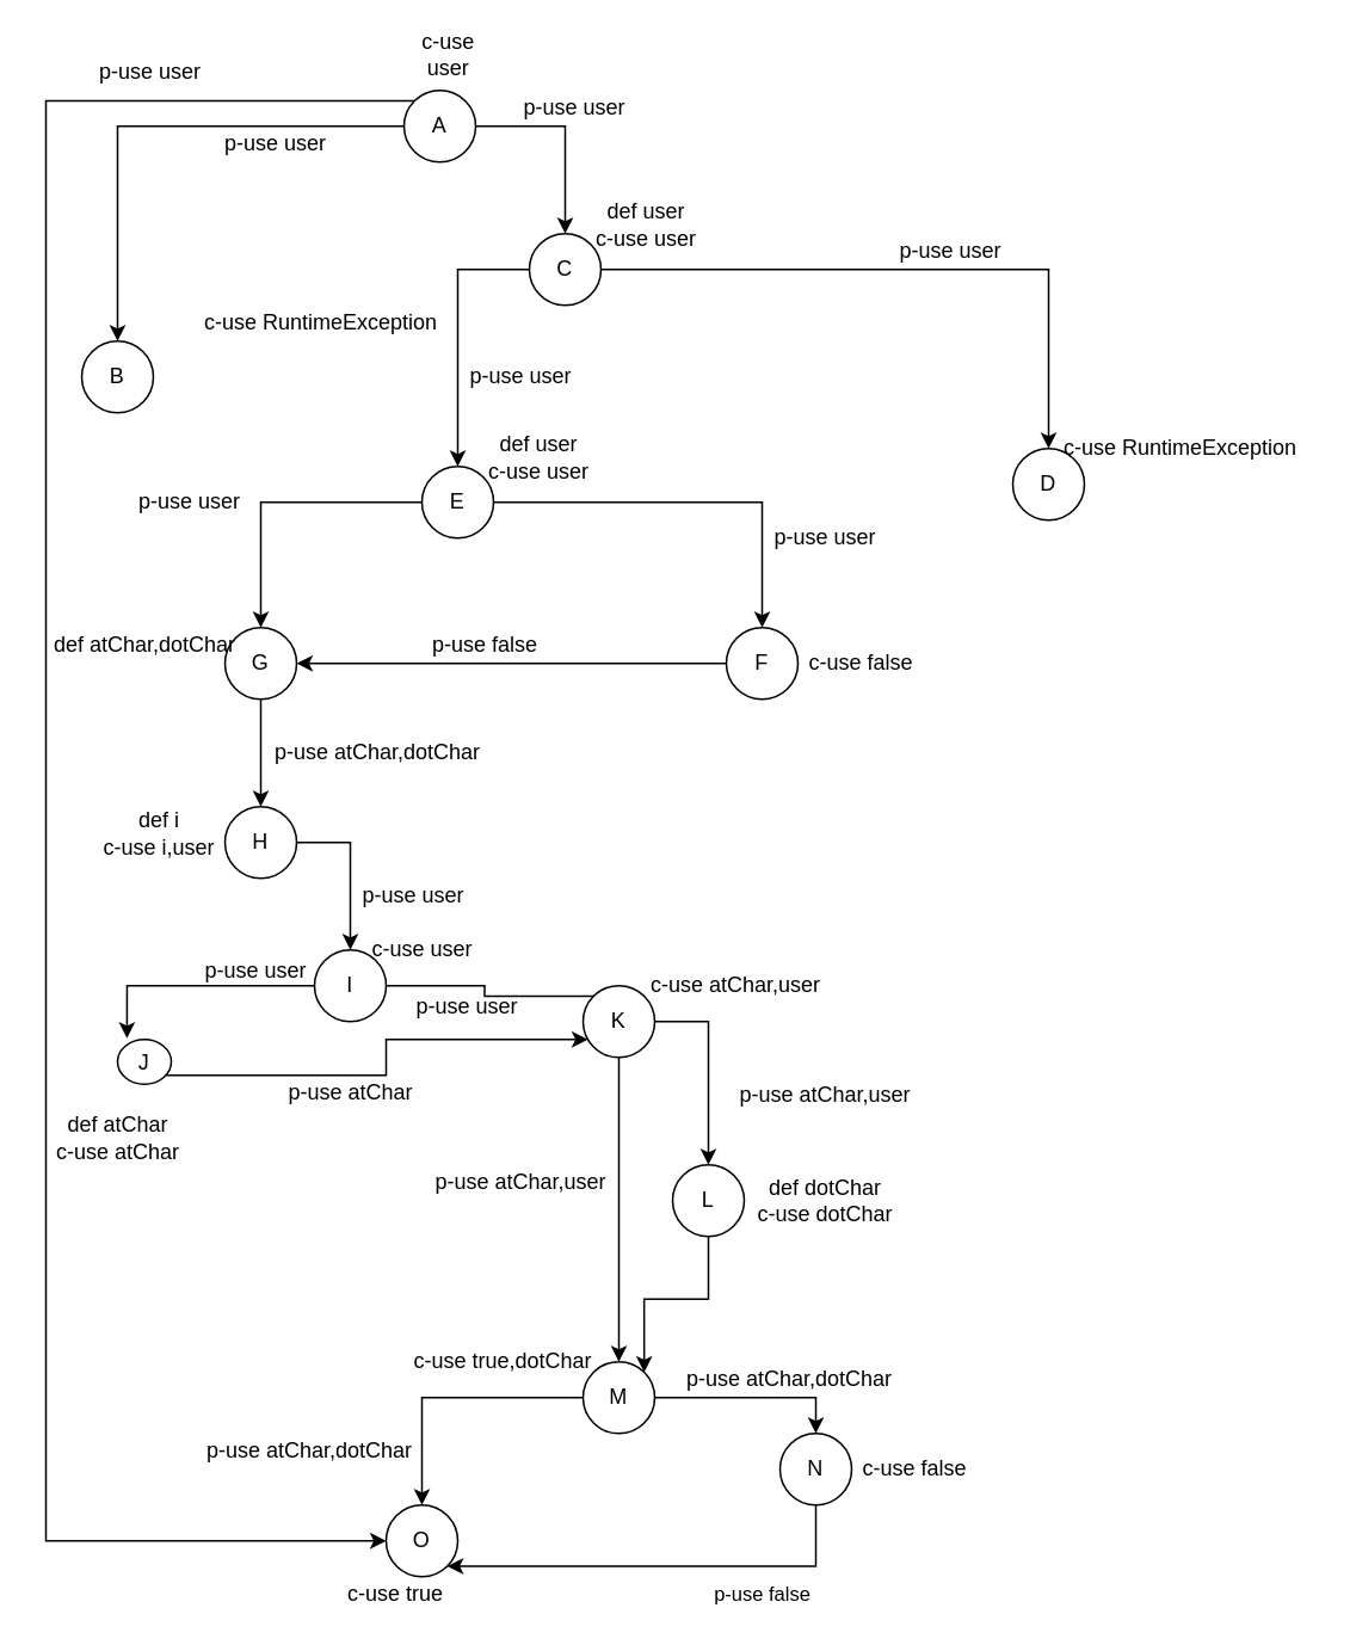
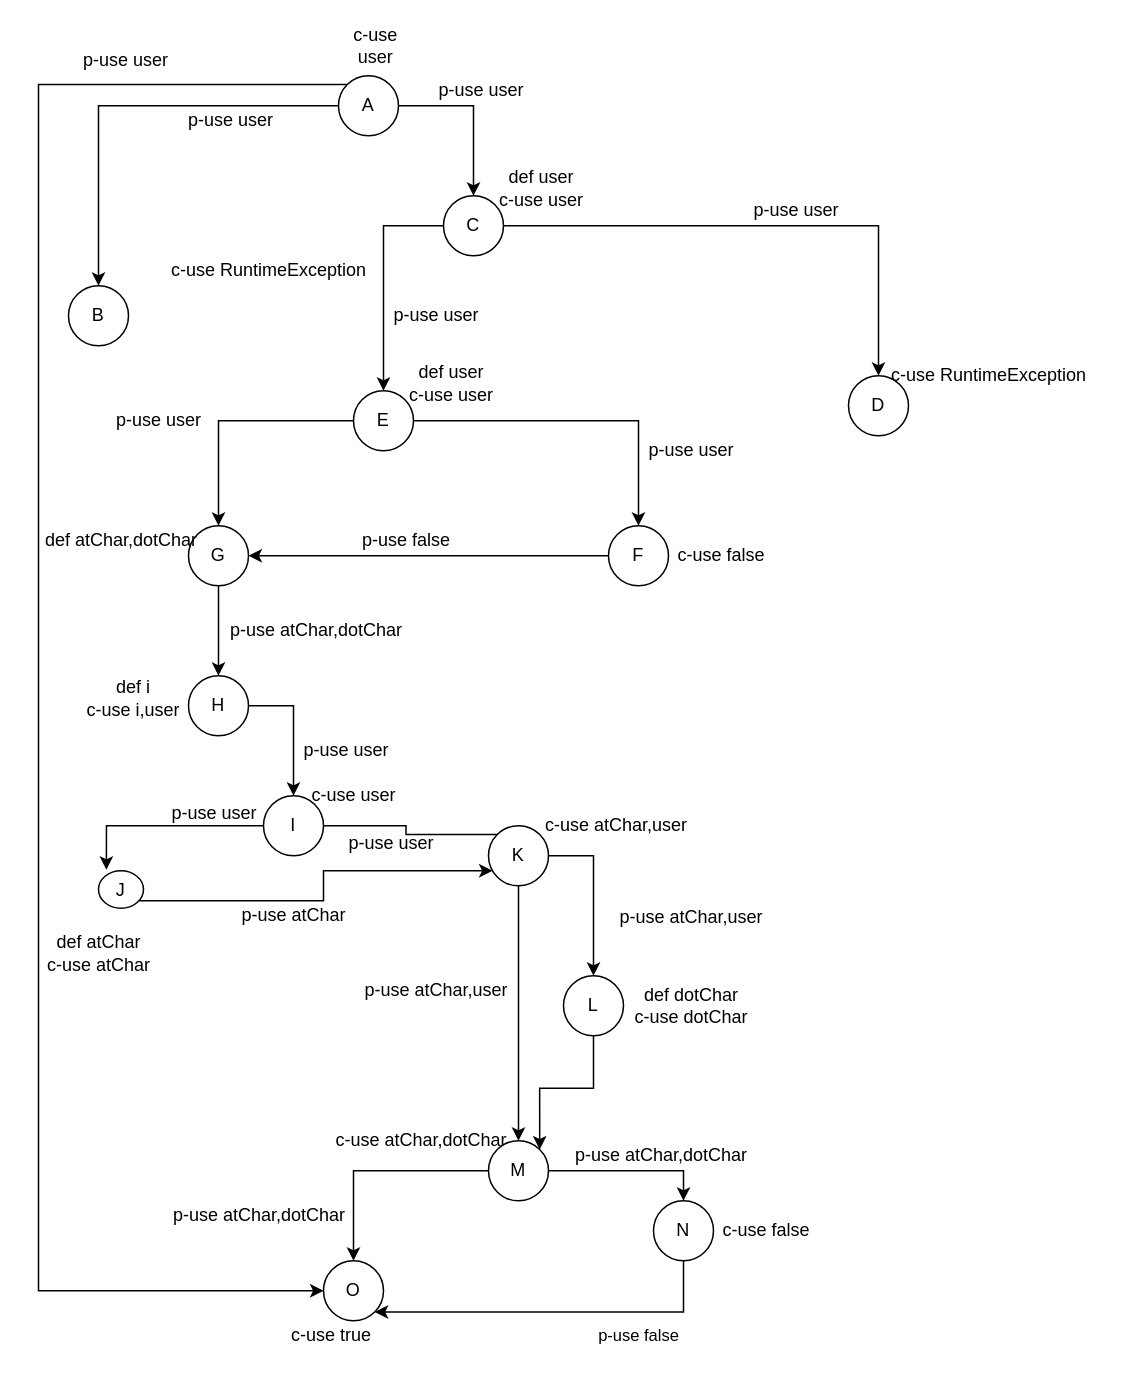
  <mxCell id="0" />
  <mxCell id="1" parent="0" />
  <mxCell id="2" style="edgeStyle=orthogonalEdgeStyle;rounded=0;orthogonalLoop=1;jettySize=auto;html=1;entryX=0.5;entryY=0;entryDx=0;entryDy=0;" edge="1" parent="1" source="5" target="6"><mxGeometry relative="1" as="geometry" /></mxCell>
  <mxCell id="3" style="edgeStyle=orthogonalEdgeStyle;rounded=0;orthogonalLoop=1;jettySize=auto;html=1;" edge="1" parent="1" source="5" target="9"><mxGeometry relative="1" as="geometry" /></mxCell>
  <mxCell id="4" style="edgeStyle=orthogonalEdgeStyle;rounded=0;orthogonalLoop=1;jettySize=auto;html=1;exitX=0;exitY=0;exitDx=0;exitDy=0;entryX=0;entryY=0.5;entryDx=0;entryDy=0;" edge="1" parent="1" source="5" target="33"><mxGeometry relative="1" as="geometry"><Array as="points"><mxPoint x="25" y="56" /><mxPoint x="25" y="860" /></Array></mxGeometry></mxCell>
  <mxCell id="5" value="A" style="ellipse;whiteSpace=wrap;html=1;aspect=fixed;" vertex="1" parent="1"><mxGeometry x="225" y="50" width="40" height="40" as="geometry" /></mxCell>
  <mxCell id="6" value="B" style="ellipse;whiteSpace=wrap;html=1;aspect=fixed;" vertex="1" parent="1"><mxGeometry x="45" y="190" width="40" height="40" as="geometry" /></mxCell>
  <mxCell id="7" style="edgeStyle=orthogonalEdgeStyle;rounded=0;orthogonalLoop=1;jettySize=auto;html=1;" edge="1" parent="1" source="9" target="10"><mxGeometry relative="1" as="geometry" /></mxCell>
  <mxCell id="8" style="edgeStyle=orthogonalEdgeStyle;rounded=0;orthogonalLoop=1;jettySize=auto;html=1;entryX=0.5;entryY=0;entryDx=0;entryDy=0;" edge="1" parent="1" source="9" target="13"><mxGeometry relative="1" as="geometry" /></mxCell>
  <mxCell id="9" value="C" style="ellipse;whiteSpace=wrap;html=1;aspect=fixed;" vertex="1" parent="1"><mxGeometry x="295" y="130" width="40" height="40" as="geometry" /></mxCell>
  <mxCell id="10" value="D" style="ellipse;whiteSpace=wrap;html=1;aspect=fixed;" vertex="1" parent="1"><mxGeometry x="565" y="250" width="40" height="40" as="geometry" /></mxCell>
  <mxCell id="11" style="edgeStyle=orthogonalEdgeStyle;rounded=0;orthogonalLoop=1;jettySize=auto;html=1;" edge="1" parent="1" source="13" target="15"><mxGeometry relative="1" as="geometry" /></mxCell>
  <mxCell id="12" style="edgeStyle=orthogonalEdgeStyle;rounded=0;orthogonalLoop=1;jettySize=auto;html=1;exitX=0;exitY=0.5;exitDx=0;exitDy=0;entryX=0.5;entryY=0;entryDx=0;entryDy=0;" edge="1" parent="1" source="13" target="17"><mxGeometry relative="1" as="geometry" /></mxCell>
  <mxCell id="13" value="E" style="ellipse;whiteSpace=wrap;html=1;aspect=fixed;" vertex="1" parent="1"><mxGeometry x="235" y="260" width="40" height="40" as="geometry" /></mxCell>
  <mxCell id="14" style="edgeStyle=orthogonalEdgeStyle;rounded=0;orthogonalLoop=1;jettySize=auto;html=1;" edge="1" parent="1" source="15" target="17"><mxGeometry relative="1" as="geometry" /></mxCell>
  <mxCell id="15" value="F" style="ellipse;whiteSpace=wrap;html=1;aspect=fixed;" vertex="1" parent="1"><mxGeometry x="405" y="350" width="40" height="40" as="geometry" /></mxCell>
  <mxCell id="16" style="edgeStyle=orthogonalEdgeStyle;rounded=0;orthogonalLoop=1;jettySize=auto;html=1;" edge="1" parent="1" source="17" target="19"><mxGeometry relative="1" as="geometry" /></mxCell>
  <mxCell id="17" value="G" style="ellipse;whiteSpace=wrap;html=1;aspect=fixed;" vertex="1" parent="1"><mxGeometry x="125" y="350" width="40" height="40" as="geometry" /></mxCell>
  <mxCell id="18" style="edgeStyle=orthogonalEdgeStyle;rounded=0;orthogonalLoop=1;jettySize=auto;html=1;" edge="1" parent="1" source="19" target="22"><mxGeometry relative="1" as="geometry" /></mxCell>
  <mxCell id="19" value="H" style="ellipse;whiteSpace=wrap;html=1;aspect=fixed;" vertex="1" parent="1"><mxGeometry x="125" y="450" width="40" height="40" as="geometry" /></mxCell>
  <mxCell id="20" style="edgeStyle=orthogonalEdgeStyle;rounded=0;orthogonalLoop=1;jettySize=auto;html=1;entryX=0.175;entryY=-0.025;entryDx=0;entryDy=0;entryPerimeter=0;" edge="1" parent="1" source="22" target="24"><mxGeometry relative="1" as="geometry" /></mxCell>
  <mxCell id="21" style="edgeStyle=orthogonalEdgeStyle;rounded=0;orthogonalLoop=1;jettySize=auto;html=1;exitX=1;exitY=0.5;exitDx=0;exitDy=0;entryX=1;entryY=0;entryDx=0;entryDy=0;" edge="1" parent="1" source="22" target="27"><mxGeometry relative="1" as="geometry" /></mxCell>
  <mxCell id="22" value="I" style="ellipse;whiteSpace=wrap;html=1;aspect=fixed;" vertex="1" parent="1"><mxGeometry x="175" y="530" width="40" height="40" as="geometry" /></mxCell>
  <mxCell id="23" style="edgeStyle=orthogonalEdgeStyle;rounded=0;orthogonalLoop=1;jettySize=auto;html=1;" edge="1" parent="1" source="24" target="27"><mxGeometry relative="1" as="geometry"><Array as="points"><mxPoint x="215" y="600" /><mxPoint x="215" y="580" /></Array></mxGeometry></mxCell>
  <mxCell id="24" value="J" style="ellipse;whiteSpace=wrap;html=1;aspect=fixed;" vertex="1" parent="1"><mxGeometry x="65" y="580" width="30" height="25" as="geometry" /></mxCell>
  <mxCell id="25" style="edgeStyle=orthogonalEdgeStyle;rounded=0;orthogonalLoop=1;jettySize=auto;html=1;entryX=0.5;entryY=0;entryDx=0;entryDy=0;" edge="1" parent="1" source="27" target="29"><mxGeometry relative="1" as="geometry" /></mxCell>
  <mxCell id="26" style="edgeStyle=orthogonalEdgeStyle;rounded=0;orthogonalLoop=1;jettySize=auto;html=1;exitX=0.5;exitY=1;exitDx=0;exitDy=0;" edge="1" parent="1" source="27" target="32"><mxGeometry relative="1" as="geometry" /></mxCell>
  <mxCell id="27" value="K" style="ellipse;whiteSpace=wrap;html=1;aspect=fixed;" vertex="1" parent="1"><mxGeometry x="325" y="550" width="40" height="40" as="geometry" /></mxCell>
  <mxCell id="28" style="edgeStyle=orthogonalEdgeStyle;rounded=0;orthogonalLoop=1;jettySize=auto;html=1;exitX=0.5;exitY=1;exitDx=0;exitDy=0;entryX=1;entryY=0;entryDx=0;entryDy=0;" edge="1" parent="1" source="29" target="32"><mxGeometry relative="1" as="geometry" /></mxCell>
  <mxCell id="29" value="L" style="ellipse;whiteSpace=wrap;html=1;aspect=fixed;" vertex="1" parent="1"><mxGeometry x="375" y="650" width="40" height="40" as="geometry" /></mxCell>
  <mxCell id="30" style="edgeStyle=orthogonalEdgeStyle;rounded=0;orthogonalLoop=1;jettySize=auto;html=1;entryX=0.5;entryY=0;entryDx=0;entryDy=0;" edge="1" parent="1" source="32" target="51"><mxGeometry relative="1" as="geometry" /></mxCell>
  <mxCell id="31" style="edgeStyle=orthogonalEdgeStyle;rounded=0;orthogonalLoop=1;jettySize=auto;html=1;" edge="1" parent="1" source="32" target="33"><mxGeometry relative="1" as="geometry" /></mxCell>
  <mxCell id="32" value="M" style="ellipse;whiteSpace=wrap;html=1;aspect=fixed;" vertex="1" parent="1"><mxGeometry x="325" y="760" width="40" height="40" as="geometry" /></mxCell>
  <mxCell id="33" value="O" style="ellipse;whiteSpace=wrap;html=1;aspect=fixed;" vertex="1" parent="1"><mxGeometry x="215" y="840" width="40" height="40" as="geometry" /></mxCell>
  <mxCell id="34" value="c-use user" style="text;html=1;strokeColor=none;fillColor=none;align=center;verticalAlign=middle;whiteSpace=wrap;rounded=0;" vertex="1" parent="1"><mxGeometry x="225" y="20" width="50" height="20" as="geometry" /></mxCell>
  <mxCell id="35" value="p-use user" style="text;html=1;align=center;verticalAlign=middle;resizable=0;points=[];autosize=1;" vertex="1" parent="1"><mxGeometry x="118" y="70" width="70" height="20" as="geometry" /></mxCell>
  <mxCell id="36" value="p-use user" style="text;html=1;align=center;verticalAlign=middle;resizable=0;points=[];autosize=1;" vertex="1" parent="1"><mxGeometry x="285" y="50" width="70" height="20" as="geometry" /></mxCell>
  <mxCell id="37" value="def user&lt;br&gt;c-use user" style="text;html=1;align=center;verticalAlign=middle;resizable=0;points=[];autosize=1;" vertex="1" parent="1"><mxGeometry x="325" y="110" width="70" height="30" as="geometry" /></mxCell>
  <mxCell id="38" value="p-use user" style="text;html=1;align=center;verticalAlign=middle;resizable=0;points=[];autosize=1;" vertex="1" parent="1"><mxGeometry x="495" y="130" width="70" height="20" as="geometry" /></mxCell>
  <mxCell id="39" value="c-use RuntimeException&amp;nbsp;" style="text;html=1;align=center;verticalAlign=middle;resizable=0;points=[];autosize=1;" vertex="1" parent="1"><mxGeometry x="585" y="240" width="150" height="20" as="geometry" /></mxCell>
  <mxCell id="40" value="c-use RuntimeException&amp;nbsp;" style="text;html=1;align=center;verticalAlign=middle;resizable=0;points=[];autosize=1;" vertex="1" parent="1"><mxGeometry x="105" y="170" width="150" height="20" as="geometry" /></mxCell>
  <mxCell id="41" value="p-use user" style="text;html=1;align=center;verticalAlign=middle;resizable=0;points=[];autosize=1;" vertex="1" parent="1"><mxGeometry x="48" y="30" width="70" height="20" as="geometry" /></mxCell>
  <mxCell id="42" value="p-use user" style="text;html=1;align=center;verticalAlign=middle;resizable=0;points=[];autosize=1;" vertex="1" parent="1"><mxGeometry x="255" y="200" width="70" height="20" as="geometry" /></mxCell>
  <mxCell id="43" value="def user&lt;br&gt;c-use user" style="text;html=1;align=center;verticalAlign=middle;resizable=0;points=[];autosize=1;" vertex="1" parent="1"><mxGeometry x="265" y="240" width="70" height="30" as="geometry" /></mxCell>
  <mxCell id="44" value="p-use user" style="text;html=1;align=center;verticalAlign=middle;resizable=0;points=[];autosize=1;" vertex="1" parent="1"><mxGeometry x="425" y="290" width="70" height="20" as="geometry" /></mxCell>
  <mxCell id="45" value="p-use user" style="text;html=1;align=center;verticalAlign=middle;resizable=0;points=[];autosize=1;" vertex="1" parent="1"><mxGeometry x="70" y="270" width="70" height="20" as="geometry" /></mxCell>
  <mxCell id="46" value="def atChar,dotChar" style="text;html=1;align=center;verticalAlign=middle;resizable=0;points=[];autosize=1;" vertex="1" parent="1"><mxGeometry x="20" y="350" width="120" height="20" as="geometry" /></mxCell>
  <mxCell id="47" value="c-use false" style="text;html=1;align=center;verticalAlign=middle;resizable=0;points=[];autosize=1;" vertex="1" parent="1"><mxGeometry x="445" y="360" width="70" height="20" as="geometry" /></mxCell>
  <mxCell id="48" value="p-use false" style="text;html=1;align=center;verticalAlign=middle;resizable=0;points=[];autosize=1;" vertex="1" parent="1"><mxGeometry x="235" y="350" width="70" height="20" as="geometry" /></mxCell>
  <mxCell id="49" style="edgeStyle=orthogonalEdgeStyle;rounded=0;orthogonalLoop=1;jettySize=auto;html=1;entryX=1;entryY=1;entryDx=0;entryDy=0;" edge="1" parent="1" source="51" target="33"><mxGeometry relative="1" as="geometry"><Array as="points"><mxPoint x="455" y="874" /></Array></mxGeometry></mxCell>
  <mxCell id="50" value="p-use false" style="edgeLabel;html=1;align=center;verticalAlign=middle;resizable=0;points=[];" vertex="1" connectable="0" parent="49"><mxGeometry x="-0.716" y="-15" relative="1" as="geometry"><mxPoint x="-30.1" y="30.9" as="offset" /></mxGeometry></mxCell>
  <mxCell id="51" value="N" style="ellipse;whiteSpace=wrap;html=1;aspect=fixed;" vertex="1" parent="1"><mxGeometry x="435" y="800" width="40" height="40" as="geometry" /></mxCell>
  <mxCell id="52" value="p-use atChar,dotChar" style="text;html=1;align=center;verticalAlign=middle;resizable=0;points=[];autosize=1;" vertex="1" parent="1"><mxGeometry x="145" y="410" width="130" height="20" as="geometry" /></mxCell>
  <mxCell id="53" value="def i&lt;br&gt;c-use i,user" style="text;html=1;align=center;verticalAlign=middle;resizable=0;points=[];autosize=1;" vertex="1" parent="1"><mxGeometry x="48" y="450" width="80" height="30" as="geometry" /></mxCell>
  <mxCell id="54" value="p-use user" style="text;html=1;align=center;verticalAlign=middle;resizable=0;points=[];autosize=1;" vertex="1" parent="1"><mxGeometry x="195" y="490" width="70" height="20" as="geometry" /></mxCell>
  <mxCell id="55" value="p-use user&lt;span style=&quot;color: rgba(0 , 0 , 0 , 0) ; font-family: monospace ; font-size: 0px&quot;&gt;%3CmxGraphModel%3E%3Croot%3E%3CmxCell%20id%3D%220%22%2F%3E%3CmxCell%20id%3D%221%22%20parent%3D%220%22%2F%3E%3CmxCell%20id%3D%222%22%20value%3D%22M%22%20style%3D%22ellipse%3BwhiteSpace%3Dwrap%3Bhtml%3D1%3Baspect%3Dfixed%3B%22%20vertex%3D%221%22%20parent%3D%221%22%3E%3CmxGeometry%20x%3D%22430%22%20y%3D%22770%22%20width%3D%2240%22%20height%3D%2240%22%20as%3D%22geometry%22%2F%3E%3C%2FmxCell%3E%3C%2Froot%3E%3C%2FmxGraphModel%3E&lt;/span&gt;" style="text;html=1;align=center;verticalAlign=middle;resizable=0;points=[];autosize=1;" vertex="1" parent="1"><mxGeometry x="107" y="532" width="70" height="20" as="geometry" /></mxCell>
  <mxCell id="56" value="p-use user" style="text;html=1;align=center;verticalAlign=middle;resizable=0;points=[];autosize=1;" vertex="1" parent="1"><mxGeometry x="225" y="552" width="70" height="20" as="geometry" /></mxCell>
  <mxCell id="57" value="c-use user" style="text;html=1;align=center;verticalAlign=middle;resizable=0;points=[];autosize=1;" vertex="1" parent="1"><mxGeometry x="200" y="520" width="70" height="20" as="geometry" /></mxCell>
  <mxCell id="58" value="def atChar&lt;br&gt;c-use atChar" style="text;html=1;align=center;verticalAlign=middle;resizable=0;points=[];autosize=1;" vertex="1" parent="1"><mxGeometry x="25" y="620" width="80" height="30" as="geometry" /></mxCell>
  <mxCell id="59" value="p-use atChar" style="text;html=1;align=center;verticalAlign=middle;resizable=0;points=[];autosize=1;" vertex="1" parent="1"><mxGeometry x="155" y="600" width="80" height="20" as="geometry" /></mxCell>
  <mxCell id="60" value="c-use atChar,user" style="text;html=1;align=center;verticalAlign=middle;resizable=0;points=[];autosize=1;" vertex="1" parent="1"><mxGeometry x="355" y="540" width="110" height="20" as="geometry" /></mxCell>
  <mxCell id="61" value="p-use atChar,user" style="text;html=1;align=center;verticalAlign=middle;resizable=0;points=[];autosize=1;" vertex="1" parent="1"><mxGeometry x="405" y="601" width="110" height="20" as="geometry" /></mxCell>
  <mxCell id="62" value="p-use atChar,user" style="text;html=1;align=center;verticalAlign=middle;resizable=0;points=[];autosize=1;" vertex="1" parent="1"><mxGeometry x="235" y="650" width="110" height="20" as="geometry" /></mxCell>
  <mxCell id="63" value="def dotChar&lt;br&gt;c-use dotChar" style="text;html=1;align=center;verticalAlign=middle;resizable=0;points=[];autosize=1;" vertex="1" parent="1"><mxGeometry x="415" y="655" width="90" height="30" as="geometry" /></mxCell>
- <mxCell id="64" value="c-use true,dotChar" style="text;html=1;align=center;verticalAlign=middle;resizable=0;points=[];autosize=1;" vertex="1" parent="1"><mxGeometry x="215" y="750" width="130" height="20" as="geometry" /></mxCell>
+ <mxCell id="64" value="c-use atChar,dotChar" style="text;html=1;align=center;verticalAlign=middle;resizable=0;points=[];autosize=1;" vertex="1" parent="1"><mxGeometry x="215" y="750" width="130" height="20" as="geometry" /></mxCell>
  <mxCell id="65" value="p-use atChar,dotChar" style="text;html=1;align=center;verticalAlign=middle;resizable=0;points=[];autosize=1;" vertex="1" parent="1"><mxGeometry x="107" y="800" width="130" height="20" as="geometry" /></mxCell>
  <mxCell id="66" value="p-use atChar,dotChar" style="text;html=1;align=center;verticalAlign=middle;resizable=0;points=[];autosize=1;" vertex="1" parent="1"><mxGeometry x="375" y="760" width="130" height="20" as="geometry" /></mxCell>
  <mxCell id="67" value="c-use false" style="text;html=1;align=center;verticalAlign=middle;resizable=0;points=[];autosize=1;" vertex="1" parent="1"><mxGeometry x="475" y="810" width="70" height="20" as="geometry" /></mxCell>
  <mxCell id="68" value="c-use true" style="text;html=1;align=center;verticalAlign=middle;resizable=0;points=[];autosize=1;" vertex="1" parent="1"><mxGeometry x="185" y="880" width="70" height="20" as="geometry" /></mxCell>
